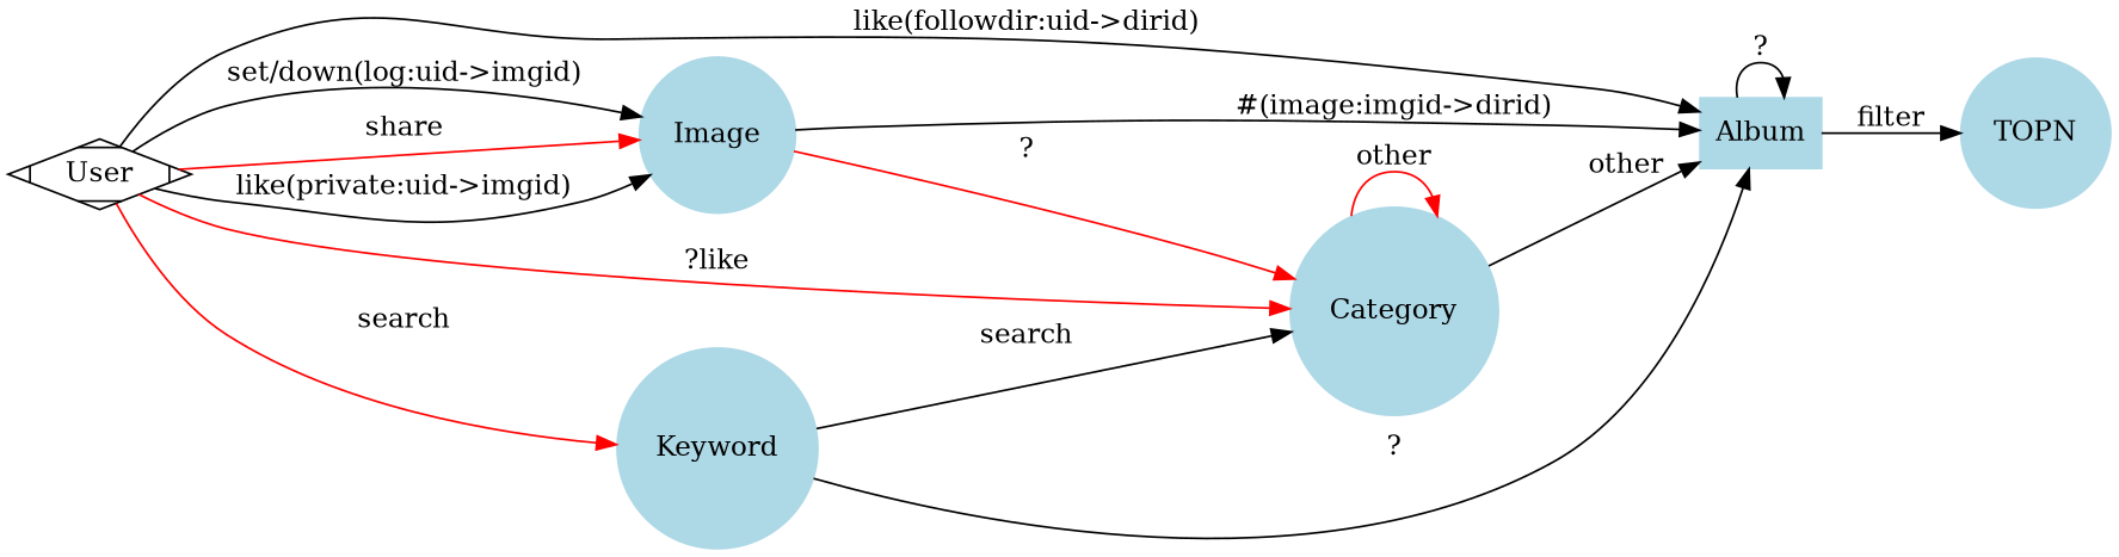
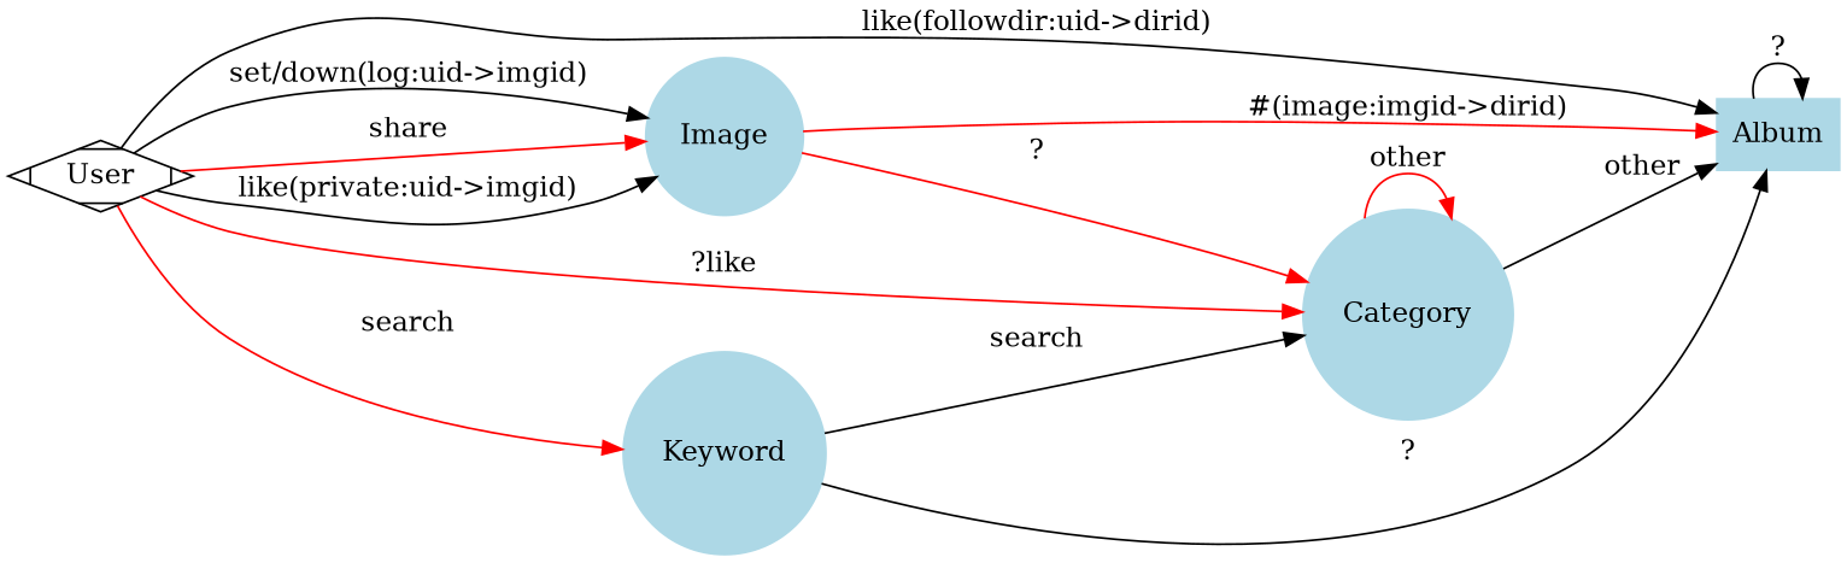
  digraph {
    rankdir=LR
    node [shape=circle color=lightblue style=filled]
    User [shape=Mdiamond color="" style=""]
    Album [shape=box]
    Image
    Category
    Keyword
-   TOPN
    User -> Album [label="like(followdir:uid->dirid)"]
    User -> Image [label="set/down(log:uid->imgid)"]
    User -> Image [color=red label=share]
    User -> Image [label="like(private:uid->imgid)"]
    User -> Category [color=red label="?like"]
    User -> Keyword [color=red label=search]
    Album -> Album [label="?"]
-   Album -> TOPN [label=filter]
-   Image -> Album [label="#(image:imgid->dirid)"]
+   Image -> Album [label="#(image:imgid->dirid)" color=red]
    Image -> Category [color=red label="?"]
    Category -> Album [label=other]
    Category -> Category [color=red label=other]
    Keyword -> Album [label="?"]
    Keyword -> Category [label=search]
  }
